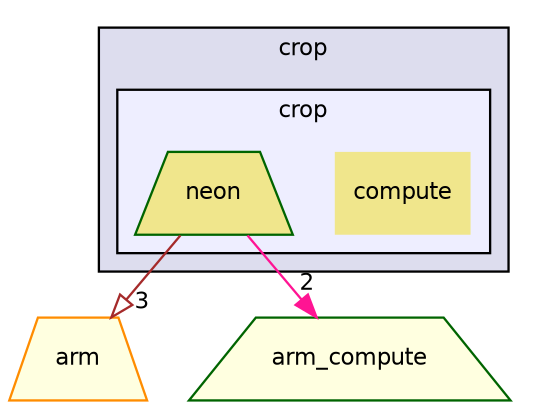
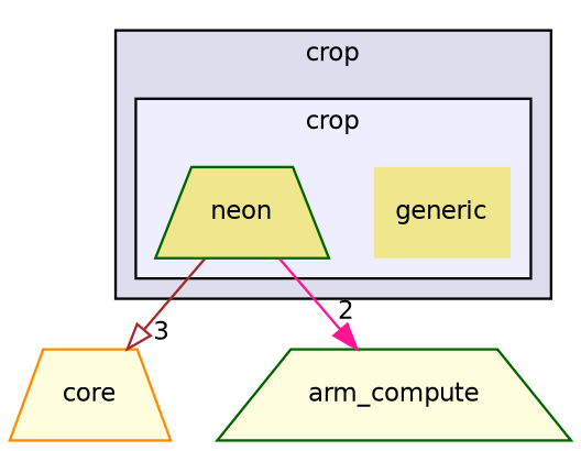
  digraph {
    compound=true
    node [color=darkgreen fillcolor=khaki fontname=Helvetica fontsize=10 shape=trapezium style=filled]
    edge [labeldistance=1.5 labelfontname=Helvetica labelfontsize=10 style=solid]
-   n1 [color=gray40 label=compute shape=plaintext]
+   n1 [color=gray40 label=generic shape=plaintext]
    n2 [label=neon]
-   n3 [color=darkorange fillcolor=lightyellow label=arm]
+   n3 [color=darkorange fillcolor=lightyellow label=core]
    n4 [fillcolor=lightyellow label=arm_compute]
    subgraph cluster_1 {
      bgcolor="#ddddee"
      fontname=Helvetica
      fontsize=10
      label=crop
      pencolor=black
      subgraph cluster_2 {
        bgcolor="#eeeeff"
        fontname=Helvetica
        fontsize=10
        label=crop
        pencolor=black
        n1
        n2
      }
    }
    n2 -> n3 [arrowhead=onormal color=brown headlabel=3]
    n2 -> n4 [arrowhead=normal color=deeppink headlabel=2]
  }
